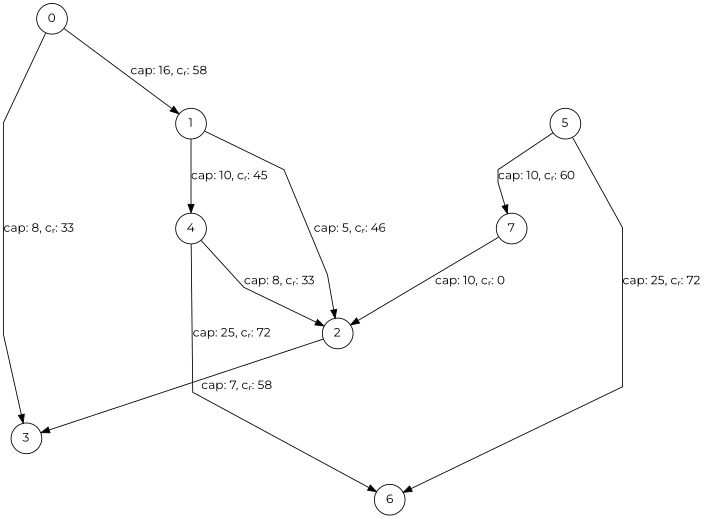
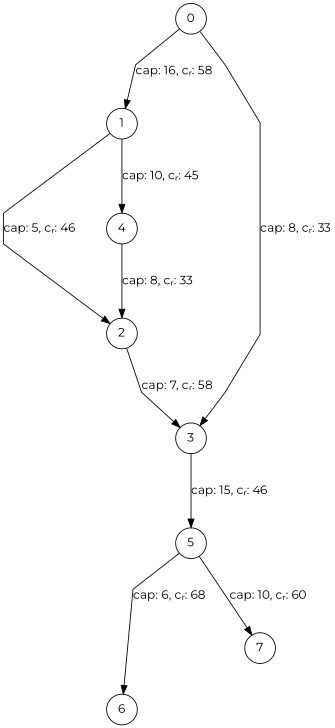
  digraph {
    fontname=Montserrat
    nodesep=1.0
    rankdir=TB
    ranksep=1.0
    splines=polyline
    node [fixedsize=true fontname=Montserrat shape=circle]
    edge [color=black fontname=Montserrat]
    0 [height=0.5 width=0.5]
    6 [height=0.5 width=0.5]
    1 [height=0.5 width=0.5]
    3 [height=0.5 width=0.5]
    2 [height=0.5 width=0.5]
    4 [height=0.5 width=0.5]
    5 [height=0.5 width=0.5]
    7 [height=0.5 width=0.5]
    subgraph sub_1 {
      rank=source
      0
    }
    subgraph sub_2 {
      rank=sink
      6
    }
    0 -> 1 [label="cap: 16, cᵣ: 58"]
    0 -> 3 [label="cap: 8, cᵣ: 33"]
    1 -> 2 [label="cap: 5, cᵣ: 46"]
    1 -> 4 [label="cap: 10, cᵣ: 45"]
+   3 -> 5 [label="cap: 15, cᵣ: 46"]
    2 -> 3 [label="cap: 7, cᵣ: 58"]
-   4 -> 6 [label="cap: 25, cᵣ: 72"]
    4 -> 2 [label="cap: 8, cᵣ: 33"]
-   5 -> 6 [label="cap: 25, cᵣ: 72"]
+   5 -> 6 [label="cap: 6, cᵣ: 68"]
    5 -> 7 [label="cap: 10, cᵣ: 60"]
-   7 -> 2 [label="cap: 10, cᵣ: 0"]
  }
